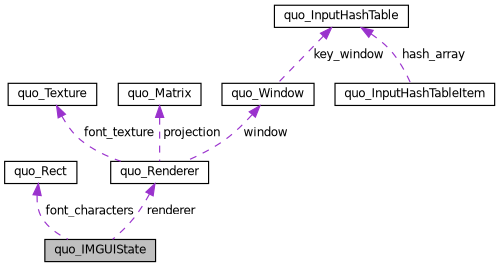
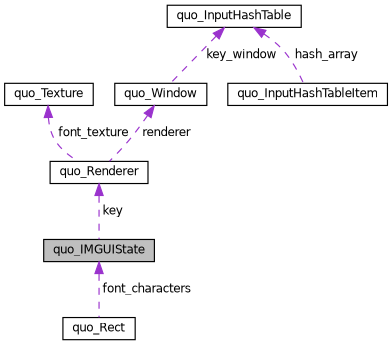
  digraph {
    node [color=black fillcolor=white fontname=Helvetica fontsize=10 shape=record style=filled]
    edge [color=darkorchid3 dir=back fontname=Helvetica fontsize=10 labelfontname=Helvetica labelfontsize=10 style=dashed]
    n1 [fillcolor=grey75 fontcolor=black height=0.2 label=quo_IMGUIState width=0.4]
    n2 [height=0.2 label=quo_Rect width=0.4]
    n3 [height=0.2 label=quo_Texture width=0.4]
    n4 [height=0.2 label=quo_Renderer width=0.4]
-   n5 [height=0.2 label=quo_Matrix width=0.4]
    n6 [height=0.2 label=quo_Window width=0.4]
    n7 [height=0.2 label=quo_InputHashTable width=0.4]
    n8 [height=0.2 label=quo_InputHashTableItem width=0.4]
-   n2 -> n1 [label=" font_characters"]
+   n1 -> n2 [label=" font_characters"]
    n3 -> n4 [label=" font_texture"]
-   n4 -> n1 [label=" renderer"]
-   n5 -> n4 [label=" projection"]
-   n6 -> n4 [label=" window"]
+   n4 -> n1 [label=" key"]
+   n6 -> n4 [label=" renderer"]
    n7 -> n6 [label=" key_window"]
    n7 -> n8 [label=" hash_array"]
  }
